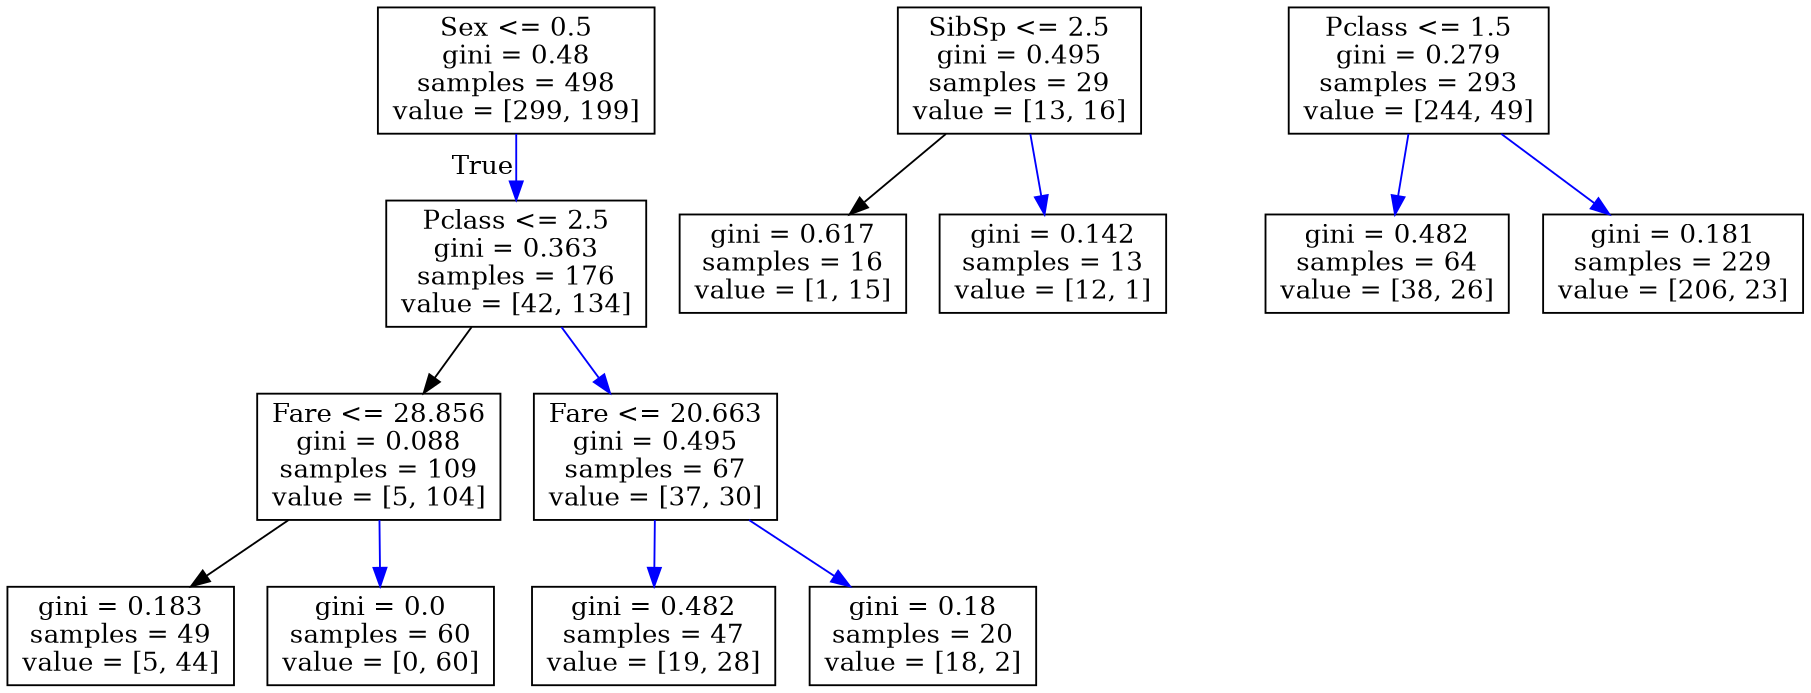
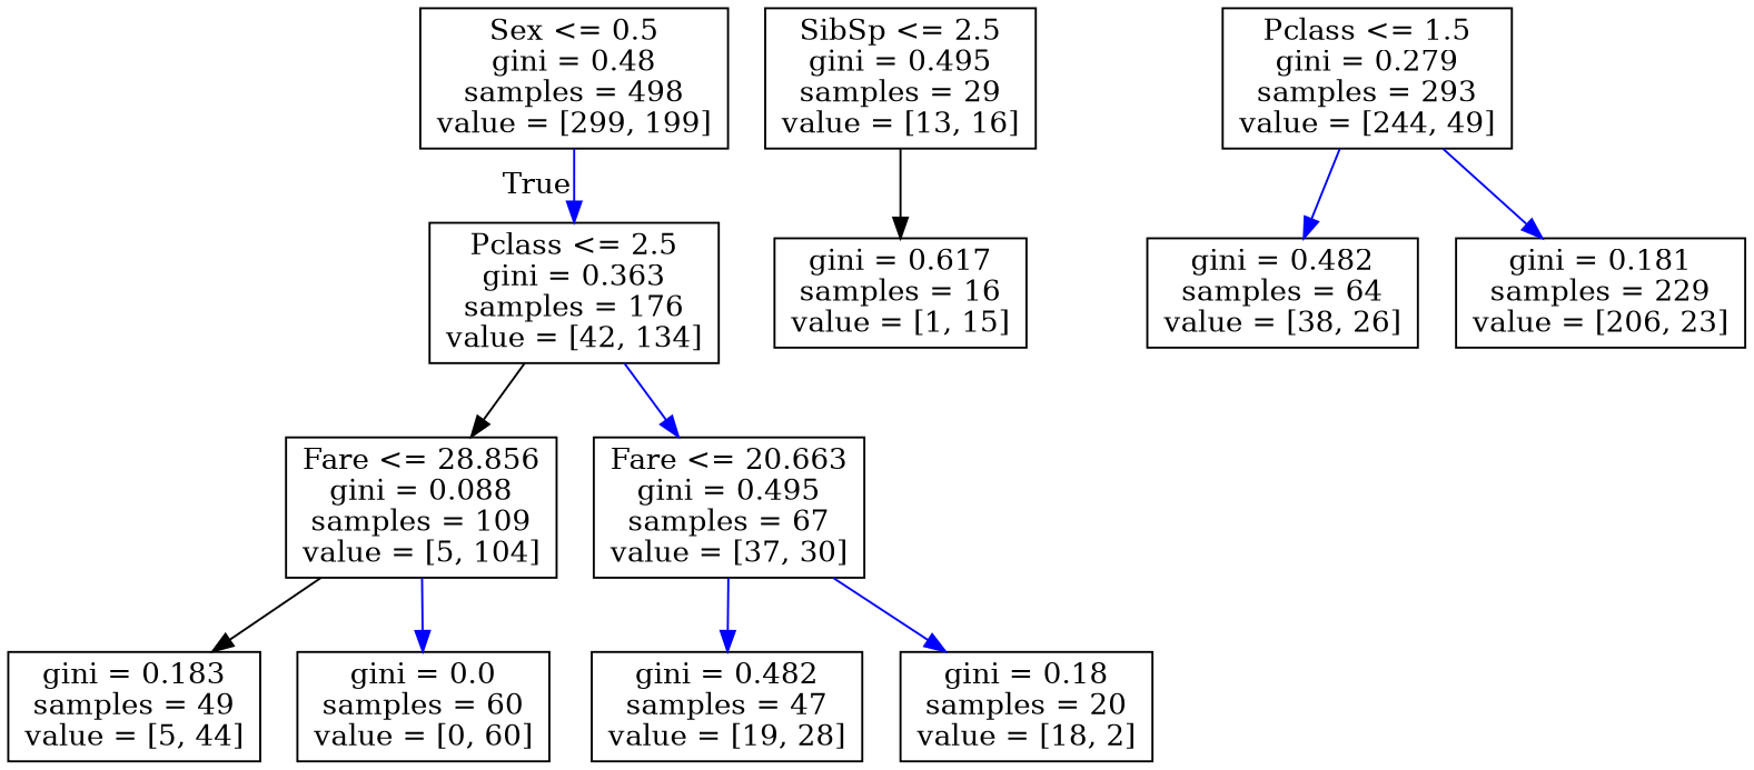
  digraph {
    node [shape=box]
    edge [color=blue]
    n1 [label="Sex <= 0.5\ngini = 0.48\nsamples = 498\nvalue = [299, 199]"]
    n2 [label="Pclass <= 2.5\ngini = 0.363\nsamples = 176\nvalue = [42, 134]"]
    n3 [label="Fare <= 28.856\ngini = 0.088\nsamples = 109\nvalue = [5, 104]"]
    n4 [label="Fare <= 20.663\ngini = 0.495\nsamples = 67\nvalue = [37, 30]"]
    n5 [label="gini = 0.183\nsamples = 49\nvalue = [5, 44]"]
    n6 [label="gini = 0.0\nsamples = 60\nvalue = [0, 60]"]
    n7 [label="gini = 0.482\nsamples = 47\nvalue = [19, 28]"]
    n8 [label="gini = 0.18\nsamples = 20\nvalue = [18, 2]"]
    n9 [label="SibSp <= 2.5\ngini = 0.495\nsamples = 29\nvalue = [13, 16]"]
    n10 [label="gini = 0.617\nsamples = 16\nvalue = [1, 15]"]
-   n11 [label="gini = 0.142\nsamples = 13\nvalue = [12, 1]"]
    n12 [label="Pclass <= 1.5\ngini = 0.279\nsamples = 293\nvalue = [244, 49]"]
    n13 [label="gini = 0.482\nsamples = 64\nvalue = [38, 26]"]
    n14 [label="gini = 0.181\nsamples = 229\nvalue = [206, 23]"]
    n1 -> n2 [headlabel=True labelangle=45 labeldistance=2.5]
    n2 -> n3 [color=black]
    n2 -> n4
    n3 -> n5 [color=black]
    n3 -> n6
    n4 -> n7
    n4 -> n8
    n9 -> n10 [color=black]
-   n9 -> n11
    n12 -> n13
    n12 -> n14
  }
